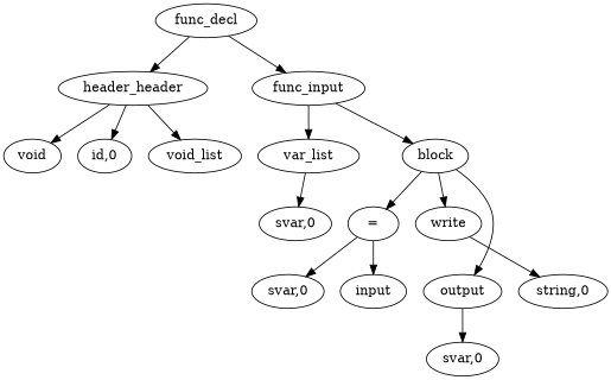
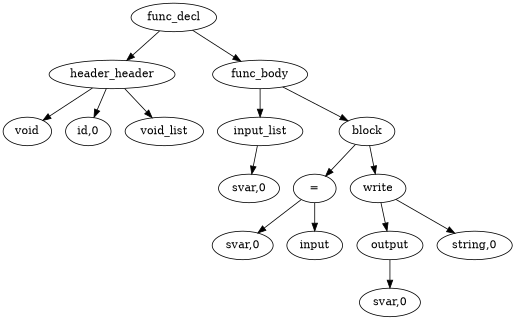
  digraph {
    ordering=out
    n1 [label=func_decl]
    n2 [label=header_header]
-   n3 [label=func_input]
+   n3 [label=func_body]
    n4 [label=void]
    n5 [label="id,0"]
    n6 [label=void_list]
-   n7 [label=var_list]
+   n7 [label=input_list]
    n8 [label=block]
    n9 [label="svar,0"]
    n10 [label="="]
    n11 [label=write]
    n12 [label=output]
    n13 [label="svar,0"]
    n14 [label=input]
    n15 [label="string,0"]
    n16 [label="svar,0"]
    n1 -> n2
    n1 -> n3
    n2 -> n4
    n2 -> n5
    n2 -> n6
    n3 -> n7
    n3 -> n8
    n7 -> n9
    n8 -> n10
    n8 -> n11
-   n8 -> n12
+   n11 -> n12
    n10 -> n13
    n10 -> n14
    n11 -> n15
    n12 -> n16
  }
